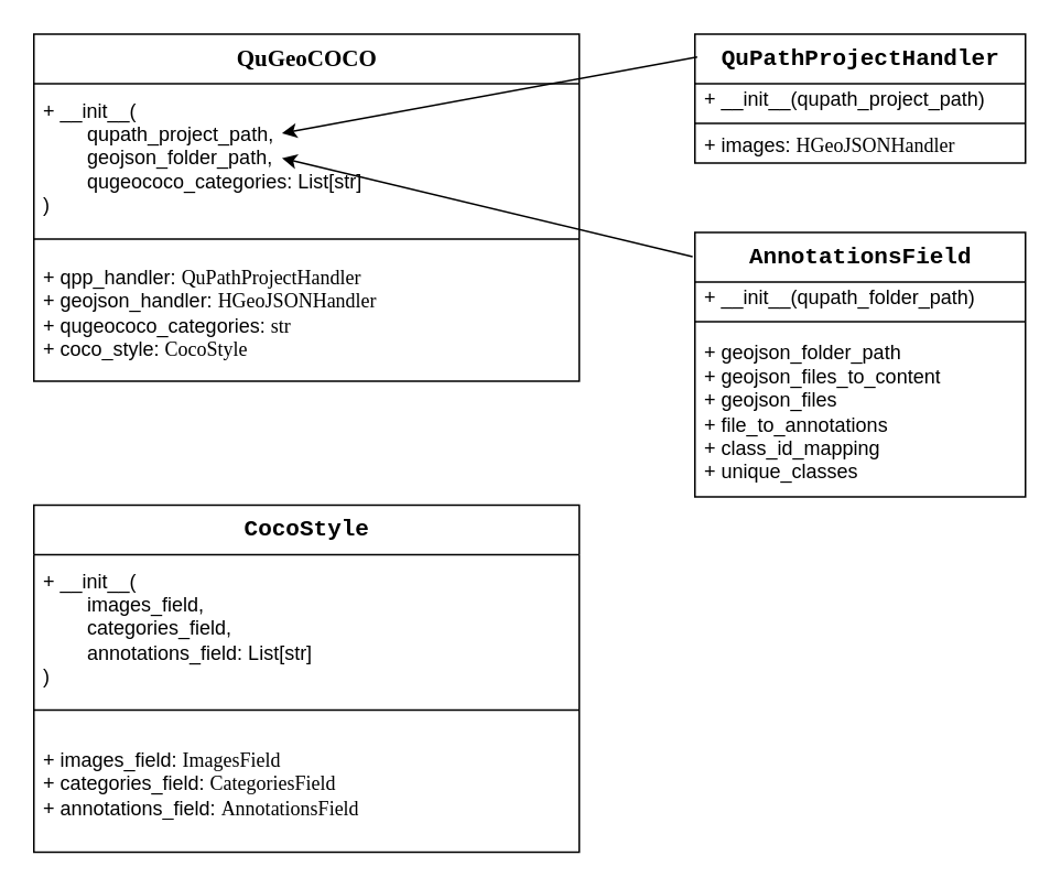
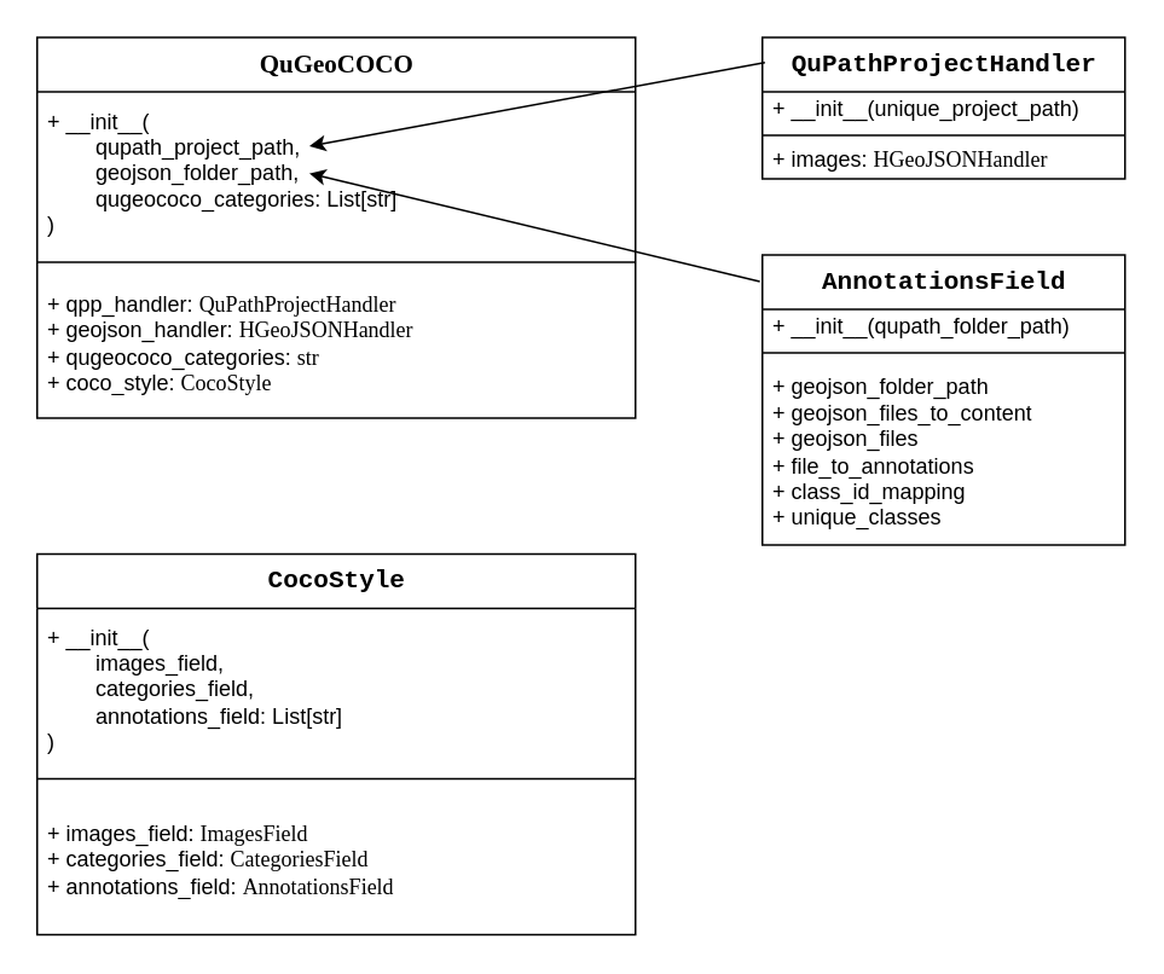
  <mxCell id="0" />
  <mxCell id="1" parent="0" />
  <mxCell id="2" value="&lt;span style=&quot;font-family: &amp;quot;Roboto mono&amp;quot;, Consolas, &amp;quot;Courier New&amp;quot;, monospace; font-size: 14px;&quot;&gt;&lt;b&gt;QuPathProjectHandler&lt;/b&gt;&lt;/span&gt;" style="swimlane;fontStyle=0;align=center;verticalAlign=top;childLayout=stackLayout;horizontal=1;startSize=30;horizontalStack=0;resizeParent=1;resizeParentMax=0;resizeLast=0;collapsible=0;marginBottom=0;html=1;labelBackgroundColor=none;fontColor=#000000;" parent="1" vertex="1"><mxGeometry x="420" y="20" width="200" height="78" as="geometry" /></mxCell>
- <mxCell id="3" value="&lt;span style=&quot;&quot;&gt;+ __init__(qupath_project_path)&lt;/span&gt;" style="text;html=1;strokeColor=none;fillColor=none;align=left;verticalAlign=middle;spacingLeft=4;spacingRight=4;overflow=hidden;rotatable=0;points=[[0,0.5],[1,0.5]];portConstraint=eastwest;labelBackgroundColor=none;fontColor=#000000;" parent="2" vertex="1"><mxGeometry y="30" width="200" height="20" as="geometry" /></mxCell>
+ <mxCell id="3" value="&lt;span style=&quot;&quot;&gt;+ __init__(unique_project_path)&lt;/span&gt;" style="text;html=1;strokeColor=none;fillColor=none;align=left;verticalAlign=middle;spacingLeft=4;spacingRight=4;overflow=hidden;rotatable=0;points=[[0,0.5],[1,0.5]];portConstraint=eastwest;labelBackgroundColor=none;fontColor=#000000;" parent="2" vertex="1"><mxGeometry y="30" width="200" height="20" as="geometry" /></mxCell>
  <mxCell id="4" value="" style="line;strokeWidth=1;fillColor=none;align=left;verticalAlign=middle;spacingTop=-1;spacingLeft=3;spacingRight=3;rotatable=0;labelPosition=right;points=[];portConstraint=eastwest;labelBackgroundColor=#9a7e7e;fontColor=#000000;" parent="2" vertex="1"><mxGeometry y="50" width="200" height="8" as="geometry" /></mxCell>
  <mxCell id="5" value="+ images: &lt;font face=&quot;Roboto Mono&quot;&gt;HGeoJSONHandler&lt;/font&gt;" style="text;html=1;strokeColor=none;fillColor=none;align=left;verticalAlign=middle;spacingLeft=4;spacingRight=4;overflow=hidden;rotatable=0;points=[[0,0.5],[1,0.5]];portConstraint=eastwest;labelBackgroundColor=none;fontColor=#000000;" parent="2" vertex="1"><mxGeometry y="58" width="200" height="20" as="geometry" /></mxCell>
  <mxCell id="6" style="edgeStyle=none;html=1;entryX=0.455;entryY=0.5;entryDx=0;entryDy=0;entryPerimeter=0;fontColor=#000000;exitX=-0.007;exitY=0.092;exitDx=0;exitDy=0;exitPerimeter=0;" parent="1" source="7" target="12" edge="1"><mxGeometry relative="1" as="geometry" /></mxCell>
  <mxCell id="7" value="&lt;span style=&quot;font-family: &amp;quot;Roboto mono&amp;quot;, Consolas, &amp;quot;Courier New&amp;quot;, monospace; font-size: 14px;&quot;&gt;&lt;b&gt;AnnotationsField&lt;/b&gt;&lt;/span&gt;" style="swimlane;fontStyle=0;align=center;verticalAlign=top;childLayout=stackLayout;horizontal=1;startSize=30;horizontalStack=0;resizeParent=1;resizeParentMax=0;resizeLast=0;collapsible=0;marginBottom=0;html=1;labelBackgroundColor=none;fontColor=#000000;" parent="1" vertex="1"><mxGeometry x="420" y="140" width="200" height="160" as="geometry" /></mxCell>
  <mxCell id="8" value="&lt;span style=&quot;&quot;&gt;+ __init__(qupath_folder_path)&lt;/span&gt;" style="text;html=1;strokeColor=none;fillColor=none;align=left;verticalAlign=middle;spacingLeft=4;spacingRight=4;overflow=hidden;rotatable=0;points=[[0,0.5],[1,0.5]];portConstraint=eastwest;labelBackgroundColor=none;fontColor=#000000;" parent="7" vertex="1"><mxGeometry y="30" width="200" height="20" as="geometry" /></mxCell>
  <mxCell id="9" value="" style="line;strokeWidth=1;fillColor=none;align=left;verticalAlign=middle;spacingTop=-1;spacingLeft=3;spacingRight=3;rotatable=0;labelPosition=right;points=[];portConstraint=eastwest;labelBackgroundColor=#9a7e7e;fontColor=#000000;" parent="7" vertex="1"><mxGeometry y="50" width="200" height="8" as="geometry" /></mxCell>
  <mxCell id="10" value="+ geojson_folder_path&lt;br&gt;+ geojson_files_to_content&lt;br&gt;+ geojson_files&lt;br&gt;+ file_to_annotations&lt;br&gt;+ class_id_mapping&lt;br&gt;+ unique_classes&lt;br&gt;" style="text;html=1;strokeColor=none;fillColor=none;align=left;verticalAlign=middle;spacingLeft=4;spacingRight=4;overflow=hidden;rotatable=0;points=[[0,0.5],[1,0.5]];portConstraint=eastwest;labelBackgroundColor=none;fontColor=#000000;" parent="7" vertex="1"><mxGeometry y="58" width="200" height="102" as="geometry" /></mxCell>
  <mxCell id="11" value="&lt;span style=&quot;font-size: 14px;&quot;&gt;&lt;b style=&quot;&quot;&gt;&lt;font face=&quot;Roboto mono&quot;&gt;QuGeoCOCO&lt;/font&gt;&lt;/b&gt;&lt;/span&gt;" style="swimlane;fontStyle=0;align=center;verticalAlign=top;childLayout=stackLayout;horizontal=1;startSize=30;horizontalStack=0;resizeParent=1;resizeParentMax=0;resizeLast=0;collapsible=0;marginBottom=0;html=1;labelBackgroundColor=none;fontColor=#000000;" parent="1" vertex="1"><mxGeometry x="20" y="20" width="330" height="210" as="geometry" /></mxCell>
  <mxCell id="12" value="&lt;span style=&quot;&quot;&gt;+ __init__(&lt;br&gt;&lt;span style=&quot;white-space: pre;&quot;&gt;&#09;&lt;/span&gt;qupath_project_path,&lt;br&gt;&lt;span style=&quot;white-space: pre;&quot;&gt;&#09;&lt;/span&gt;geojson_folder_path,&lt;br&gt;&lt;span style=&quot;white-space: pre;&quot;&gt;&#09;&lt;/span&gt;qugeococo_categories: List[str]&lt;br&gt;)&lt;br&gt;&lt;/span&gt;" style="text;html=1;strokeColor=none;fillColor=none;align=left;verticalAlign=middle;spacingLeft=4;spacingRight=4;overflow=hidden;rotatable=0;points=[[0,0.5],[1,0.5]];portConstraint=eastwest;labelBackgroundColor=none;fontColor=#000000;" parent="11" vertex="1"><mxGeometry y="30" width="330" height="90" as="geometry" /></mxCell>
  <mxCell id="13" value="" style="line;strokeWidth=1;fillColor=none;align=left;verticalAlign=middle;spacingTop=-1;spacingLeft=3;spacingRight=3;rotatable=0;labelPosition=right;points=[];portConstraint=eastwest;labelBackgroundColor=#9a7e7e;fontColor=#000000;" parent="11" vertex="1"><mxGeometry y="120" width="330" height="8" as="geometry" /></mxCell>
  <mxCell id="14" value="+ qpp_handler:&amp;nbsp;&lt;font face=&quot;Roboto Mono&quot;&gt;QuPathProjectHandler&lt;br&gt;&lt;/font&gt;+ geojson_handler: &lt;font face=&quot;Roboto Mono&quot;&gt;HGeoJSONHandler&lt;br&gt;&lt;/font&gt;+ qugeococo_categories:&amp;nbsp;&lt;font face=&quot;Roboto Mono&quot;&gt;str&lt;/font&gt;&lt;font face=&quot;Roboto Mono&quot;&gt;&lt;br&gt;&lt;/font&gt;+ coco_style:&amp;nbsp;&lt;font face=&quot;Roboto Mono&quot;&gt;CocoStyle&lt;/font&gt;&lt;font face=&quot;Roboto Mono&quot;&gt;&lt;br&gt;&lt;/font&gt;" style="text;html=1;strokeColor=none;fillColor=none;align=left;verticalAlign=middle;spacingLeft=4;spacingRight=4;overflow=hidden;rotatable=0;points=[[0,0.5],[1,0.5]];portConstraint=eastwest;labelBackgroundColor=none;fontColor=#000000;" parent="11" vertex="1"><mxGeometry y="128" width="330" height="82" as="geometry" /></mxCell>
  <mxCell id="15" value="&lt;span style=&quot;font-family: &amp;quot;Roboto mono&amp;quot;, Consolas, &amp;quot;Courier New&amp;quot;, monospace; font-size: 14px;&quot;&gt;&lt;b&gt;CocoStyle&lt;/b&gt;&lt;/span&gt;" style="swimlane;fontStyle=0;align=center;verticalAlign=top;childLayout=stackLayout;horizontal=1;startSize=30;horizontalStack=0;resizeParent=1;resizeParentMax=0;resizeLast=0;collapsible=0;marginBottom=0;html=1;labelBackgroundColor=none;fontColor=#000000;" parent="1" vertex="1"><mxGeometry x="20" y="305" width="330" height="210" as="geometry" /></mxCell>
  <mxCell id="16" value="&lt;span style=&quot;&quot;&gt;+ __init__(&lt;br&gt;&lt;span style=&quot;white-space: pre;&quot;&gt;&#09;&lt;/span&gt;images_field,&lt;br&gt;&lt;span style=&quot;white-space: pre;&quot;&gt;&#09;&lt;/span&gt;categories_field,&lt;br&gt;&lt;span style=&quot;white-space: pre;&quot;&gt;&#09;&lt;/span&gt;annotations_field: List[str]&lt;br&gt;)&lt;br&gt;&lt;/span&gt;" style="text;html=1;strokeColor=none;fillColor=none;align=left;verticalAlign=middle;spacingLeft=4;spacingRight=4;overflow=hidden;rotatable=0;points=[[0,0.5],[1,0.5]];portConstraint=eastwest;labelBackgroundColor=none;fontColor=#000000;" parent="15" vertex="1"><mxGeometry y="30" width="330" height="90" as="geometry" /></mxCell>
  <mxCell id="17" value="" style="line;strokeWidth=1;fillColor=none;align=left;verticalAlign=middle;spacingTop=-1;spacingLeft=3;spacingRight=3;rotatable=0;labelPosition=right;points=[];portConstraint=eastwest;labelBackgroundColor=#9a7e7e;fontColor=#000000;" parent="15" vertex="1"><mxGeometry y="120" width="330" height="8" as="geometry" /></mxCell>
  <mxCell id="18" value="+&amp;nbsp;&lt;span style=&quot;&quot;&gt;images_field&lt;/span&gt;:&amp;nbsp;&lt;font face=&quot;Roboto Mono&quot;&gt;ImagesField&lt;br&gt;&lt;/font&gt;+ categories_field:&amp;nbsp;&lt;font face=&quot;Roboto Mono&quot;&gt;CategoriesField&lt;br&gt;&lt;/font&gt;+ annotations_field:&amp;nbsp;&lt;font face=&quot;Roboto Mono&quot;&gt;AnnotationsField&lt;/font&gt;&lt;font face=&quot;Roboto Mono&quot;&gt;&lt;br&gt;&lt;/font&gt;" style="text;html=1;strokeColor=none;fillColor=none;align=left;verticalAlign=middle;spacingLeft=4;spacingRight=4;overflow=hidden;rotatable=0;points=[[0,0.5],[1,0.5]];portConstraint=eastwest;labelBackgroundColor=none;fontColor=#000000;" parent="15" vertex="1"><mxGeometry y="128" width="330" height="82" as="geometry" /></mxCell>
  <mxCell id="19" style="edgeStyle=none;html=1;entryX=0.455;entryY=0.333;entryDx=0;entryDy=0;entryPerimeter=0;fontColor=#000000;exitX=0.007;exitY=0.178;exitDx=0;exitDy=0;exitPerimeter=0;" parent="1" source="2" target="12" edge="1"><mxGeometry relative="1" as="geometry" /></mxCell>
